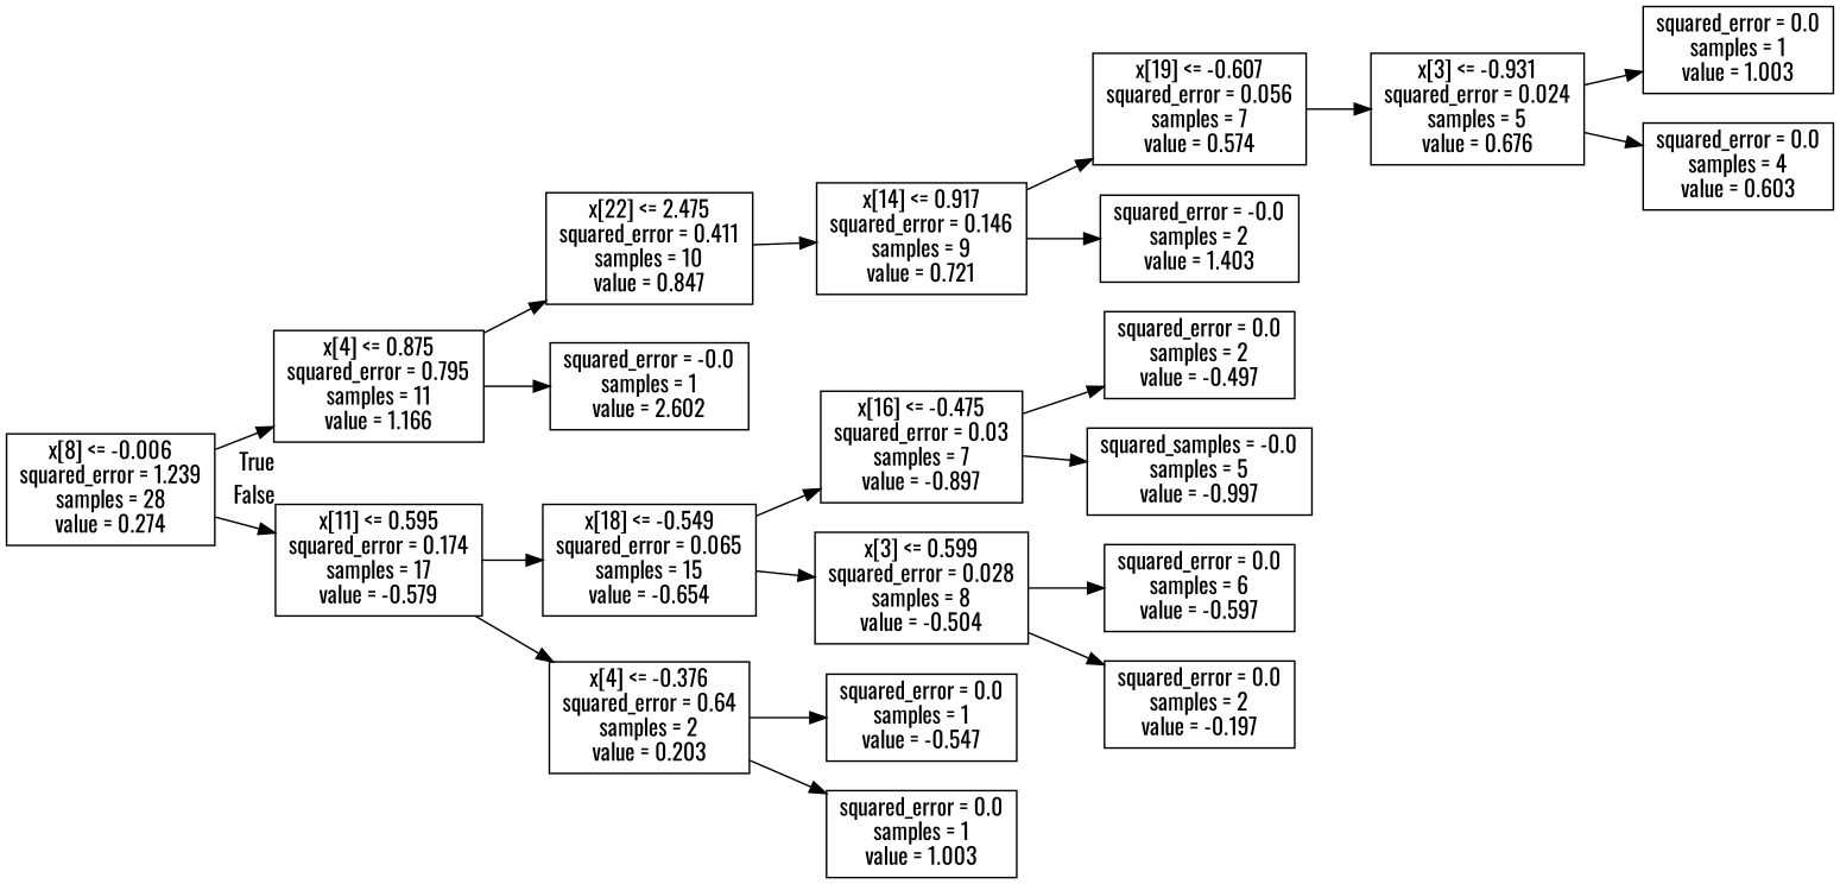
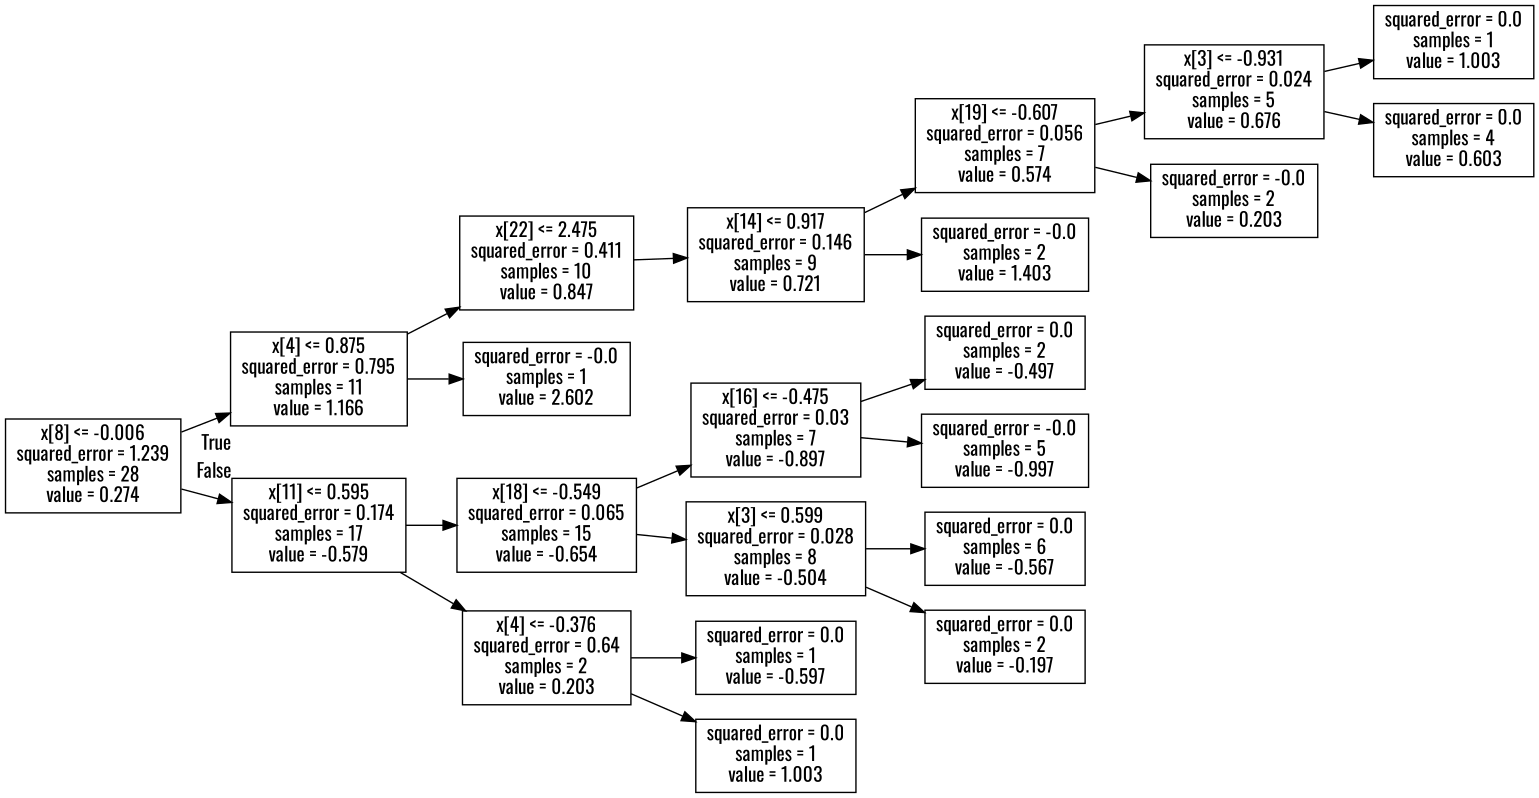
  digraph {
    fontname=Oswald
    rankdir=LR
    node [fontname=Oswald shape=box]
    edge [fontname=Oswald]
    n1 [label="x[8] <= -0.006\nsquared_error = 1.239\nsamples = 28\nvalue = 0.274"]
    n2 [label="x[4] <= 0.875\nsquared_error = 0.795\nsamples = 11\nvalue = 1.166"]
    n3 [label="x[11] <= 0.595\nsquared_error = 0.174\nsamples = 17\nvalue = -0.579"]
    n4 [label="x[22] <= 2.475\nsquared_error = 0.411\nsamples = 10\nvalue = 0.847"]
    n5 [label="squared_error = -0.0\nsamples = 1\nvalue = 2.602"]
    n6 [label="x[18] <= -0.549\nsquared_error = 0.065\nsamples = 15\nvalue = -0.654"]
    n7 [label="x[4] <= -0.376\nsquared_error = 0.64\nsamples = 2\nvalue = 0.203"]
    n8 [label="x[14] <= 0.917\nsquared_error = 0.146\nsamples = 9\nvalue = 0.721"]
    n9 [label="x[19] <= -0.607\nsquared_error = 0.056\nsamples = 7\nvalue = 0.574"]
    n10 [label="squared_error = -0.0\nsamples = 2\nvalue = 1.403"]
    n11 [label="x[3] <= -0.931\nsquared_error = 0.024\nsamples = 5\nvalue = 0.676"]
+   n12 [label="squared_error = -0.0\nsamples = 2\nvalue = 0.203"]
    n13 [label="squared_error = 0.0\nsamples = 1\nvalue = 1.003"]
    n14 [label="squared_error = 0.0\nsamples = 4\nvalue = 0.603"]
    n15 [label="x[16] <= -0.475\nsquared_error = 0.03\nsamples = 7\nvalue = -0.897"]
    n16 [label="x[3] <= 0.599\nsquared_error = 0.028\nsamples = 8\nvalue = -0.504"]
-   n17 [label="squared_error = 0.0\nsamples = 1\nvalue = -0.547"]
+   n17 [label="squared_error = 0.0\nsamples = 1\nvalue = -0.597"]
    n18 [label="squared_error = 0.0\nsamples = 1\nvalue = 1.003"]
    n19 [label="squared_error = 0.0\nsamples = 2\nvalue = -0.497"]
-   n20 [label="squared_samples = -0.0\nsamples = 5\nvalue = -0.997"]
-   n21 [label="squared_error = 0.0\nsamples = 6\nvalue = -0.597"]
+   n20 [label="squared_error = -0.0\nsamples = 5\nvalue = -0.997"]
+   n21 [label="squared_error = 0.0\nsamples = 6\nvalue = -0.567"]
    n22 [label="squared_error = 0.0\nsamples = 2\nvalue = -0.197"]
    n1 -> n2 [headlabel=True labelangle=45 labeldistance=2.5]
    n1 -> n3 [headlabel=False labelangle=-45 labeldistance=2.5]
    n2 -> n4
    n2 -> n5
    n3 -> n6
    n3 -> n7
    n4 -> n8
    n6 -> n15
    n6 -> n16
    n7 -> n17
    n7 -> n18
    n8 -> n9
    n8 -> n10
    n9 -> n11
+   n9 -> n12
    n11 -> n13
    n11 -> n14
    n15 -> n19
    n15 -> n20
    n16 -> n21
    n16 -> n22
  }
